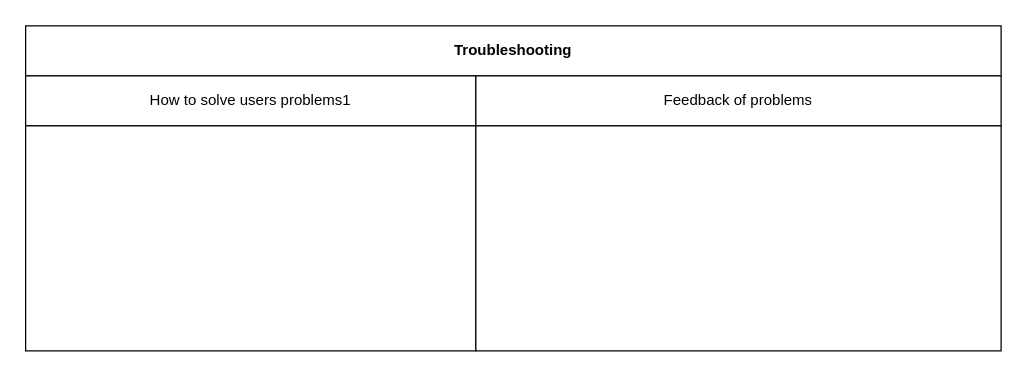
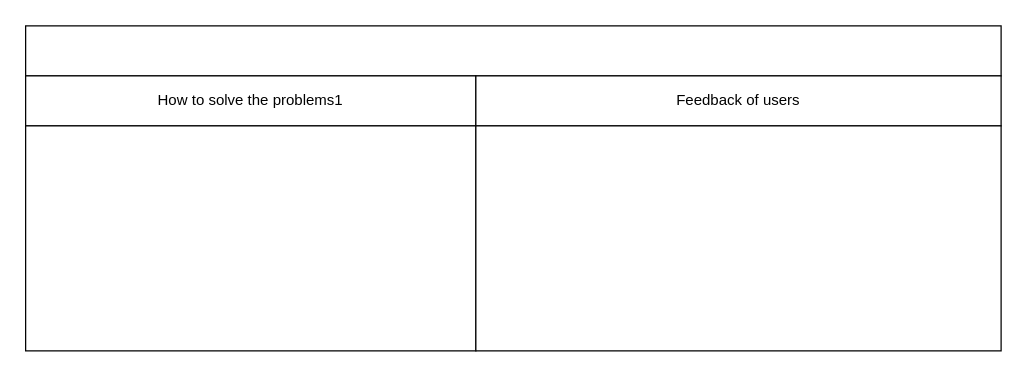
  <mxCell id="0" />
  <mxCell id="1" parent="0" />
  <mxCell id="2" value="" style="shape=table;startSize=0;container=1;collapsible=0;childLayout=tableLayout;" parent="1" vertex="1"><mxGeometry x="20" y="20" width="780" height="40" as="geometry" /></mxCell>
  <mxCell id="3" value="" style="shape=partialRectangle;collapsible=0;dropTarget=0;pointerEvents=0;fillColor=none;top=0;left=0;bottom=0;right=0;points=[[0,0.5],[1,0.5]];portConstraint=eastwest;" parent="2" vertex="1"><mxGeometry width="780" height="40" as="geometry" /></mxCell>
- <mxCell id="4" value="&lt;b&gt;Troubleshooting&lt;/b&gt;" style="shape=partialRectangle;html=1;whiteSpace=wrap;connectable=0;overflow=hidden;fillColor=none;top=0;left=0;bottom=0;right=0;pointerEvents=1;" parent="3" vertex="1"><mxGeometry width="780" height="40" as="geometry" /></mxCell>
  <mxCell id="5" value="" style="shape=table;startSize=0;container=1;collapsible=0;childLayout=tableLayout;" parent="1" vertex="1"><mxGeometry x="20" y="60" width="360" height="40" as="geometry" /></mxCell>
  <mxCell id="6" value="" style="shape=partialRectangle;collapsible=0;dropTarget=0;pointerEvents=0;fillColor=none;top=0;left=0;bottom=0;right=0;points=[[0,0.5],[1,0.5]];portConstraint=eastwest;" parent="5" vertex="1"><mxGeometry width="360" height="40" as="geometry" /></mxCell>
- <mxCell id="7" value="How to solve users problems1" style="shape=partialRectangle;html=1;whiteSpace=wrap;connectable=0;overflow=hidden;fillColor=none;top=0;left=0;bottom=0;right=0;pointerEvents=1;" parent="6" vertex="1"><mxGeometry width="360" height="40" as="geometry" /></mxCell>
+ <mxCell id="7" value="How to solve the problems1" style="shape=partialRectangle;html=1;whiteSpace=wrap;connectable=0;overflow=hidden;fillColor=none;top=0;left=0;bottom=0;right=0;pointerEvents=1;" parent="6" vertex="1"><mxGeometry width="360" height="40" as="geometry" /></mxCell>
  <mxCell id="8" value="" style="shape=table;startSize=0;container=1;collapsible=0;childLayout=tableLayout;" parent="1" vertex="1"><mxGeometry x="20" y="100" width="360" height="180" as="geometry" /></mxCell>
  <mxCell id="9" value="" style="shape=partialRectangle;collapsible=0;dropTarget=0;pointerEvents=0;fillColor=none;top=0;left=0;bottom=0;right=0;points=[[0,0.5],[1,0.5]];portConstraint=eastwest;" parent="8" vertex="1"><mxGeometry width="360" height="180" as="geometry" /></mxCell>
  <mxCell id="10" value="" style="shape=partialRectangle;html=1;whiteSpace=wrap;connectable=0;overflow=hidden;fillColor=none;top=0;left=0;bottom=0;right=0;pointerEvents=1;" parent="9" vertex="1"><mxGeometry width="360" height="180" as="geometry" /></mxCell>
  <mxCell id="11" value="" style="shape=table;startSize=0;container=1;collapsible=0;childLayout=tableLayout;" parent="1" vertex="1"><mxGeometry x="380" y="60" width="420" height="40" as="geometry" /></mxCell>
  <mxCell id="12" value="" style="shape=partialRectangle;collapsible=0;dropTarget=0;pointerEvents=0;fillColor=none;top=0;left=0;bottom=0;right=0;points=[[0,0.5],[1,0.5]];portConstraint=eastwest;" parent="11" vertex="1"><mxGeometry width="420" height="40" as="geometry" /></mxCell>
- <mxCell id="13" value="Feedback of problems" style="shape=partialRectangle;html=1;whiteSpace=wrap;connectable=0;overflow=hidden;fillColor=none;top=0;left=0;bottom=0;right=0;pointerEvents=1;" parent="12" vertex="1"><mxGeometry width="420" height="40" as="geometry" /></mxCell>
+ <mxCell id="13" value="Feedback of users" style="shape=partialRectangle;html=1;whiteSpace=wrap;connectable=0;overflow=hidden;fillColor=none;top=0;left=0;bottom=0;right=0;pointerEvents=1;" parent="12" vertex="1"><mxGeometry width="420" height="40" as="geometry" /></mxCell>
  <mxCell id="14" value="" style="shape=table;startSize=0;container=1;collapsible=0;childLayout=tableLayout;" parent="1" vertex="1"><mxGeometry x="380" y="100" width="420" height="180" as="geometry" /></mxCell>
  <mxCell id="15" value="" style="shape=partialRectangle;collapsible=0;dropTarget=0;pointerEvents=0;fillColor=none;top=0;left=0;bottom=0;right=0;points=[[0,0.5],[1,0.5]];portConstraint=eastwest;" parent="14" vertex="1"><mxGeometry width="420" height="180" as="geometry" /></mxCell>
  <mxCell id="16" value="" style="shape=partialRectangle;html=1;whiteSpace=wrap;connectable=0;overflow=hidden;fillColor=none;top=0;left=0;bottom=0;right=0;pointerEvents=1;" parent="15" vertex="1"><mxGeometry width="420" height="180" as="geometry" /></mxCell>
